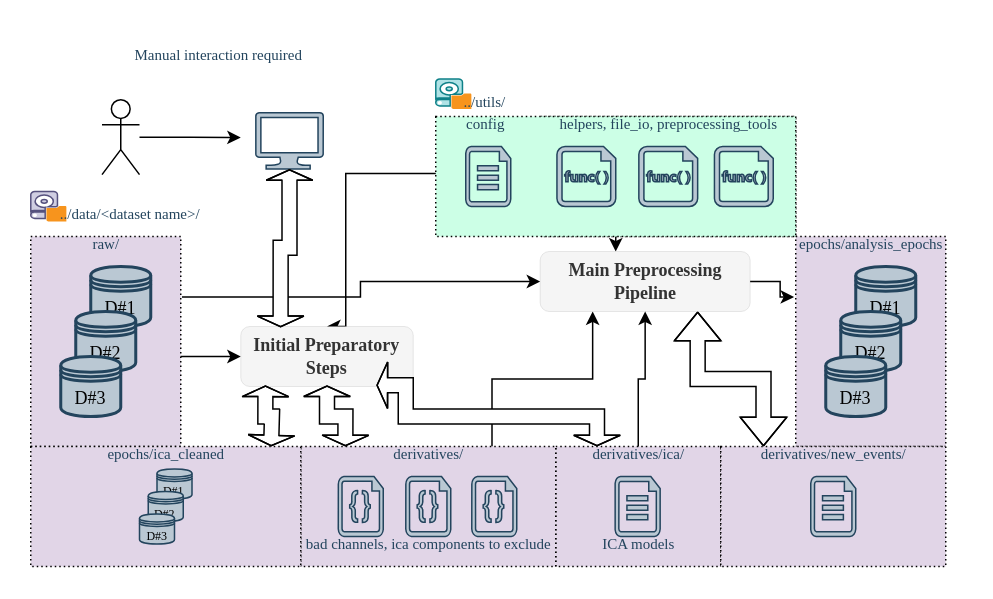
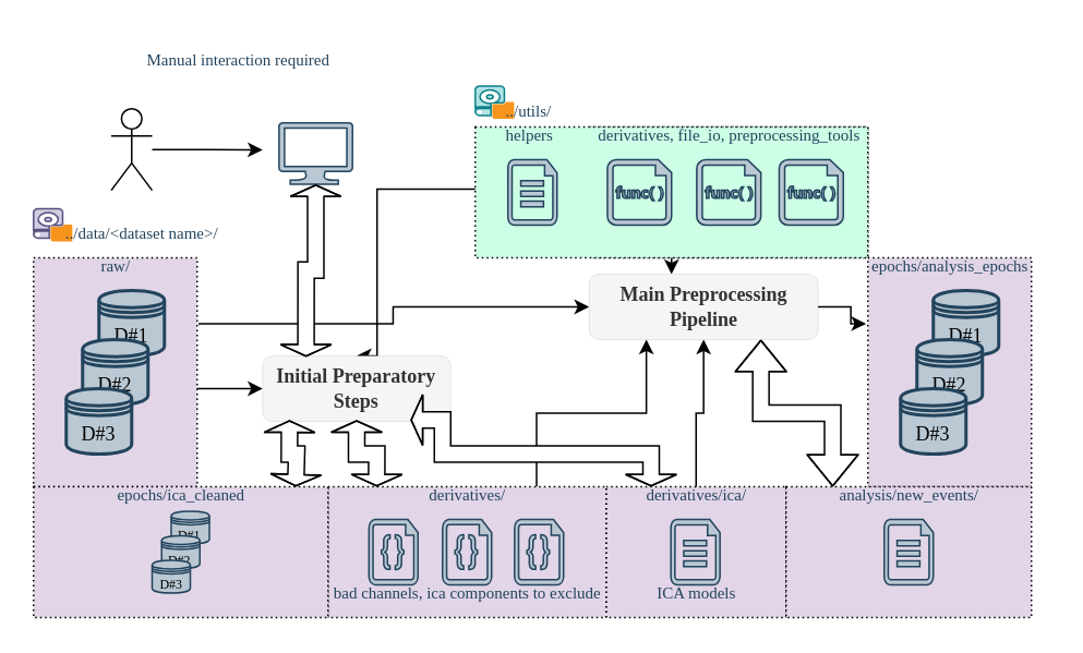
  <mxCell id="0" />
  <mxCell id="1" parent="0" />
  <mxCell id="2" style="edgeStyle=orthogonalEdgeStyle;rounded=0;orthogonalLoop=1;jettySize=auto;html=1;entryX=1.008;entryY=0.288;entryDx=0;entryDy=0;entryPerimeter=0;endArrow=none;startFill=1;startArrow=classic;" edge="1" parent="1" source="16" target="12"><mxGeometry relative="1" as="geometry" /></mxCell>
  <mxCell id="3" value="" style="rounded=0;whiteSpace=wrap;html=1;fillColor=#E1D5E7;dashed=1;dashPattern=1 2;" vertex="1" parent="1"><mxGeometry x="370" y="297" width="110" height="80" as="geometry" /></mxCell>
  <mxCell id="4" value="&lt;font style=&quot;font-size: 10px;&quot; face=&quot;Times New Roman&quot;&gt;derivatives/ica/&lt;/font&gt;" style="text;html=1;align=center;verticalAlign=middle;resizable=0;points=[];autosize=1;strokeColor=none;fillColor=none;fontColor=light-dark(#23445d, #ededed);" vertex="1" parent="1"><mxGeometry x="385" y="287" width="80" height="30" as="geometry" /></mxCell>
  <mxCell id="5" value="" style="rounded=0;whiteSpace=wrap;html=1;fillColor=#CCFFE6;dashed=1;dashPattern=1 2;movable=1;resizable=1;rotatable=1;deletable=1;editable=1;locked=0;connectable=1;" vertex="1" parent="1"><mxGeometry x="360" y="77" width="170" height="80" as="geometry" /></mxCell>
  <mxCell id="6" style="edgeStyle=orthogonalEdgeStyle;rounded=0;orthogonalLoop=1;jettySize=auto;html=1;exitX=0.75;exitY=0;exitDx=0;exitDy=0;entryX=0.25;entryY=1;entryDx=0;entryDy=0;" edge="1" parent="1" source="7" target="16"><mxGeometry relative="1" as="geometry" /></mxCell>
  <mxCell id="7" value="" style="rounded=0;whiteSpace=wrap;html=1;fillColor=#E1D5E7;dashed=1;dashPattern=1 2;" vertex="1" parent="1"><mxGeometry x="200" y="297" width="170" height="80" as="geometry" /></mxCell>
  <mxCell id="8" value="" style="edgeStyle=orthogonalEdgeStyle;rounded=0;orthogonalLoop=1;jettySize=auto;html=1;" edge="1" parent="1" source="10" target="16"><mxGeometry relative="1" as="geometry"><Array as="points"><mxPoint x="420" y="147" /><mxPoint x="420" y="147" /></Array></mxGeometry></mxCell>
  <mxCell id="9" style="edgeStyle=orthogonalEdgeStyle;rounded=0;orthogonalLoop=1;jettySize=auto;html=1;entryX=0.5;entryY=0;entryDx=0;entryDy=0;exitX=0.001;exitY=0.475;exitDx=0;exitDy=0;exitPerimeter=0;" edge="1" parent="1" source="10" target="14"><mxGeometry relative="1" as="geometry"><Array as="points"><mxPoint x="230" y="115" /></Array></mxGeometry></mxCell>
  <mxCell id="10" value="" style="rounded=0;whiteSpace=wrap;html=1;fillColor=#CCFFE6;dashed=1;dashPattern=1 2;movable=1;resizable=1;rotatable=1;deletable=1;editable=1;locked=0;connectable=1;" vertex="1" parent="1"><mxGeometry x="290" y="77" width="240" height="80" as="geometry" /></mxCell>
  <mxCell id="11" value="" style="rounded=0;whiteSpace=wrap;html=1;fillColor=#E1D5E7;dashed=1;dashPattern=1 2;" vertex="1" parent="1"><mxGeometry x="530" y="157" width="100" height="140" as="geometry" /></mxCell>
  <mxCell id="12" value="" style="rounded=0;whiteSpace=wrap;html=1;fillColor=#E1D5E7;dashed=1;dashPattern=1 2;fillStyle=auto;" vertex="1" parent="1"><mxGeometry x="20" y="157" width="100" height="140" as="geometry" /></mxCell>
  <mxCell id="13" value="&lt;font face=&quot;Times New Roman&quot;&gt;D#1&lt;/font&gt;" style="shape=datastore;whiteSpace=wrap;html=1;fillColor=#bac8d3;strokeColor=#23445d;strokeWidth=2;" parent="1" vertex="1"><mxGeometry x="60" y="177" width="40" height="40" as="geometry" /></mxCell>
  <mxCell id="14" value="&lt;font face=&quot;Times New Roman&quot;&gt;Initial Preparatory Steps&lt;/font&gt;" style="rounded=1;whiteSpace=wrap;html=1;fillColor=#f5f5f5;fontColor=#333333;strokeColor=#666666;strokeWidth=0;fontStyle=1" parent="1" vertex="1"><mxGeometry x="160" y="217" width="115" height="40" as="geometry" /></mxCell>
  <mxCell id="15" style="edgeStyle=orthogonalEdgeStyle;rounded=0;orthogonalLoop=1;jettySize=auto;html=1;entryX=0.19;entryY=0;entryDx=0;entryDy=0;entryPerimeter=0;exitX=0.75;exitY=1;exitDx=0;exitDy=0;shape=flexArrow;startArrow=block;" edge="1" parent="1" source="16" target="43"><mxGeometry relative="1" as="geometry"><mxPoint x="480" y="267" as="targetPoint" /></mxGeometry></mxCell>
  <mxCell id="16" value="&lt;font face=&quot;Times New Roman&quot;&gt;Main Preprocessing Pipeline&lt;/font&gt;" style="rounded=1;whiteSpace=wrap;html=1;fillColor=#f5f5f5;fontColor=#333333;strokeColor=#666666;strokeWidth=0;fontStyle=1" parent="1" vertex="1"><mxGeometry x="359.6" y="167" width="140" height="40" as="geometry" /></mxCell>
  <mxCell id="17" value="&lt;font face=&quot;Times New Roman&quot;&gt;D#2&lt;/font&gt;" style="shape=datastore;whiteSpace=wrap;html=1;fillColor=#bac8d3;strokeColor=#23445d;strokeWidth=2;" vertex="1" parent="1"><mxGeometry x="50" y="207" width="40" height="40" as="geometry" /></mxCell>
  <mxCell id="18" value="&lt;font face=&quot;Times New Roman&quot;&gt;D#3&lt;/font&gt;" style="shape=datastore;whiteSpace=wrap;html=1;fillColor=#bac8d3;strokeColor=#23445d;strokeWidth=2;" vertex="1" parent="1"><mxGeometry x="40" y="237" width="40" height="40" as="geometry" /></mxCell>
  <mxCell id="19" value="" style="verticalLabelPosition=bottom;html=1;verticalAlign=top;align=center;strokeColor=#23445d;fillColor=#bac8d3;shape=mxgraph.azure.cloud_services_configuration_file;pointerEvents=1;strokeWidth=1;" vertex="1" parent="1"><mxGeometry x="310" y="97" width="30" height="40" as="geometry" /></mxCell>
  <mxCell id="20" value="&lt;font style=&quot;font-size: 10px;&quot; face=&quot;Times New Roman&quot;&gt;raw/&lt;/font&gt;" style="text;html=1;align=center;verticalAlign=middle;resizable=0;points=[];autosize=1;strokeColor=none;fillColor=none;fontColor=light-dark(#23445d, #ededed);" vertex="1" parent="1"><mxGeometry x="50" y="147" width="40" height="30" as="geometry" /></mxCell>
- <mxCell id="21" value="&lt;font face=&quot;Times New Roman&quot; style=&quot;font-size: 10px;&quot;&gt;config&lt;/font&gt;" style="text;html=1;align=center;verticalAlign=middle;resizable=0;points=[];autosize=1;strokeColor=none;fillColor=none;fontColor=light-dark(#23445d, #ededed);" vertex="1" parent="1"><mxGeometry x="298.44" y="67" width="50" height="30" as="geometry" /></mxCell>
+ <mxCell id="21" value="&lt;font face=&quot;Times New Roman&quot; style=&quot;font-size: 10px;&quot;&gt;helpers&lt;/font&gt;" style="text;html=1;align=center;verticalAlign=middle;resizable=0;points=[];autosize=1;strokeColor=none;fillColor=none;fontColor=light-dark(#23445d, #ededed);" vertex="1" parent="1"><mxGeometry x="298.44" y="67" width="50" height="30" as="geometry" /></mxCell>
  <mxCell id="22" value="&lt;font face=&quot;Times New Roman&quot;&gt;D#1&lt;/font&gt;" style="shape=datastore;whiteSpace=wrap;html=1;fillColor=#bac8d3;strokeColor=#23445d;strokeWidth=2;" vertex="1" parent="1"><mxGeometry x="570" y="177" width="40" height="40" as="geometry" /></mxCell>
  <mxCell id="23" value="&lt;font face=&quot;Times New Roman&quot;&gt;D#2&lt;/font&gt;" style="shape=datastore;whiteSpace=wrap;html=1;fillColor=#bac8d3;strokeColor=#23445d;strokeWidth=2;" vertex="1" parent="1"><mxGeometry x="560" y="207" width="40" height="40" as="geometry" /></mxCell>
  <mxCell id="24" value="&lt;font face=&quot;Times New Roman&quot;&gt;D#3&lt;/font&gt;" style="shape=datastore;whiteSpace=wrap;html=1;fillColor=#bac8d3;strokeColor=#23445d;strokeWidth=2;" vertex="1" parent="1"><mxGeometry x="550" y="237" width="40" height="40" as="geometry" /></mxCell>
  <mxCell id="25" value="&lt;font style=&quot;font-size: 10px;&quot; face=&quot;Times New Roman&quot;&gt;epochs/analysis_epochs&lt;/font&gt;" style="text;html=1;align=center;verticalAlign=middle;resizable=0;points=[];autosize=1;strokeColor=none;fillColor=none;fontColor=light-dark(#23445d, #ededed);" vertex="1" parent="1"><mxGeometry x="520" y="147" width="120" height="30" as="geometry" /></mxCell>
  <mxCell id="26" style="edgeStyle=orthogonalEdgeStyle;rounded=0;orthogonalLoop=1;jettySize=auto;html=1;" edge="1" parent="1" source="27"><mxGeometry relative="1" as="geometry"><mxPoint x="160" y="91" as="targetPoint" /></mxGeometry></mxCell>
  <mxCell id="27" value="" style="shape=umlActor;verticalLabelPosition=bottom;verticalAlign=top;html=1;align=center;fontColor=light-dark(#23445d, #ededed);" vertex="1" parent="1"><mxGeometry x="67.5" y="65.75" width="25" height="50" as="geometry" /></mxCell>
  <mxCell id="28" value="" style="rounded=0;whiteSpace=wrap;html=1;fillColor=#E1D5E7;dashed=1;dashPattern=1 2;" vertex="1" parent="1"><mxGeometry x="20" y="297" width="180" height="80" as="geometry" /></mxCell>
  <mxCell id="29" value="&lt;font style=&quot;font-size: 10px;&quot; face=&quot;Times New Roman&quot;&gt;epochs/ica_cleaned&lt;/font&gt;" style="text;html=1;align=center;verticalAlign=middle;resizable=0;points=[];autosize=1;strokeColor=none;fillColor=none;fontColor=light-dark(#23445d, #ededed);" vertex="1" parent="1"><mxGeometry x="60" y="287" width="100" height="30" as="geometry" /></mxCell>
  <mxCell id="30" value="" style="group;strokeWidth=1;" vertex="1" connectable="0" parent="1"><mxGeometry x="92.5" y="312" width="35" height="50" as="geometry" /></mxCell>
  <mxCell id="31" value="&lt;font style=&quot;font-size: 8px;&quot; face=&quot;Times New Roman&quot;&gt;D#1&lt;/font&gt;" style="shape=datastore;whiteSpace=wrap;html=1;fillColor=#bac8d3;strokeColor=#23445d;strokeWidth=1;" vertex="1" parent="30"><mxGeometry x="11.667" width="23.333" height="20" as="geometry" /></mxCell>
  <mxCell id="32" value="&lt;font style=&quot;font-size: 8px;&quot; face=&quot;Times New Roman&quot;&gt;D#2&lt;/font&gt;" style="shape=datastore;whiteSpace=wrap;html=1;fillColor=#bac8d3;strokeColor=#23445d;strokeWidth=1;" vertex="1" parent="30"><mxGeometry x="5.833" y="15" width="23.333" height="20" as="geometry" /></mxCell>
  <mxCell id="33" value="&lt;font style=&quot;font-size: 8px;&quot; face=&quot;Times New Roman&quot;&gt;D#3&lt;/font&gt;" style="shape=datastore;whiteSpace=wrap;html=1;fillColor=#bac8d3;strokeColor=#23445d;strokeWidth=1;" vertex="1" parent="30"><mxGeometry y="30" width="23.333" height="20" as="geometry" /></mxCell>
  <mxCell id="34" value="&lt;font style=&quot;font-size: 10px;&quot; face=&quot;Times New Roman&quot;&gt;derivatives/&lt;/font&gt;" style="text;html=1;align=center;verticalAlign=middle;resizable=0;points=[];autosize=1;strokeColor=none;fillColor=none;fontColor=light-dark(#23445d, #ededed);" vertex="1" parent="1"><mxGeometry x="250" y="287" width="70" height="30" as="geometry" /></mxCell>
  <mxCell id="35" value="" style="verticalLabelPosition=bottom;html=1;verticalAlign=top;align=center;strokeColor=#23445d;fillColor=#bac8d3;shape=mxgraph.azure.code_file;pointerEvents=1;strokeWidth=1;" vertex="1" parent="1"><mxGeometry x="225" y="317" width="30" height="40" as="geometry" /></mxCell>
- <mxCell id="36" value="&lt;font face=&quot;Times New Roman&quot;&gt;&lt;span style=&quot;font-size: 10px;&quot;&gt;helpers, file_io, preprocessing_tools&lt;/span&gt;&lt;/font&gt;" style="text;html=1;align=center;verticalAlign=middle;resizable=0;points=[];autosize=1;strokeColor=none;fillColor=none;fontColor=light-dark(#23445d, #ededed);" vertex="1" parent="1"><mxGeometry x="360" y="67" width="170" height="30" as="geometry" /></mxCell>
+ <mxCell id="36" value="&lt;font face=&quot;Times New Roman&quot;&gt;&lt;span style=&quot;font-size: 10px;&quot;&gt;derivatives, file_io, preprocessing_tools&lt;/span&gt;&lt;/font&gt;" style="text;html=1;align=center;verticalAlign=middle;resizable=0;points=[];autosize=1;strokeColor=none;fillColor=none;fontColor=light-dark(#23445d, #ededed);" vertex="1" parent="1"><mxGeometry x="360" y="67" width="170" height="30" as="geometry" /></mxCell>
  <mxCell id="37" value="" style="sketch=0;aspect=fixed;pointerEvents=1;shadow=0;dashed=0;html=1;strokeColor=#23445d;labelPosition=center;verticalLabelPosition=bottom;verticalAlign=top;align=center;fillColor=#bac8d3;shape=mxgraph.mscae.enterprise.code_file;strokeWidth=1;" vertex="1" parent="1"><mxGeometry x="475.8" y="97" width="39.2" height="40" as="geometry" /></mxCell>
  <mxCell id="38" value="" style="group" vertex="1" connectable="0" parent="1"><mxGeometry x="290" y="52" width="66.88" height="30" as="geometry" /></mxCell>
  <mxCell id="39" value="" style="shadow=0;dashed=0;html=1;strokeColor=#0e8088;fillColor=#b0e3e6;labelPosition=center;verticalLabelPosition=bottom;verticalAlign=top;align=center;outlineConnect=0;shape=mxgraph.veeam.local_disk;strokeWidth=1;" vertex="1" parent="38"><mxGeometry width="23.75" height="20" as="geometry" /></mxCell>
  <mxCell id="40" value="&lt;font style=&quot;font-size: 10px; color: light-dark(rgb(35, 68, 93), rgb(237, 237, 237));&quot; face=&quot;Times New Roman&quot;&gt;../utils/&lt;/font&gt;" style="text;html=1;align=left;verticalAlign=middle;resizable=0;points=[];autosize=1;strokeColor=none;fillColor=none;fontStyle=0" vertex="1" parent="38"><mxGeometry x="16.88" width="50" height="30" as="geometry" /></mxCell>
  <mxCell id="41" value="" style="verticalLabelPosition=bottom;html=1;verticalAlign=top;align=center;strokeColor=#23445d;fillColor=#bac8d3;shape=mxgraph.azure.code_file;pointerEvents=1;strokeWidth=1;" vertex="1" parent="1"><mxGeometry x="270" y="317" width="30" height="40" as="geometry" /></mxCell>
  <mxCell id="42" value="" style="verticalLabelPosition=bottom;html=1;verticalAlign=top;align=center;strokeColor=#23445d;fillColor=#bac8d3;shape=mxgraph.azure.code_file;pointerEvents=1;strokeWidth=1;" vertex="1" parent="1"><mxGeometry x="314" y="317" width="30" height="40" as="geometry" /></mxCell>
  <mxCell id="43" value="" style="rounded=0;whiteSpace=wrap;html=1;fillColor=#E1D5E7;dashed=1;dashPattern=1 2;" vertex="1" parent="1"><mxGeometry x="480" y="297" width="150" height="80" as="geometry" /></mxCell>
- <mxCell id="44" value="&lt;font style=&quot;font-size: 10px;&quot; face=&quot;Times New Roman&quot;&gt;derivatives/new_events/&lt;/font&gt;" style="text;html=1;align=center;verticalAlign=middle;resizable=0;points=[];autosize=1;strokeColor=none;fillColor=none;fontColor=light-dark(#23445d, #ededed);" vertex="1" parent="1"><mxGeometry x="495" y="287" width="120" height="30" as="geometry" /></mxCell>
+ <mxCell id="44" value="&lt;font style=&quot;font-size: 10px;&quot; face=&quot;Times New Roman&quot;&gt;analysis/new_events/&lt;/font&gt;" style="text;html=1;align=center;verticalAlign=middle;resizable=0;points=[];autosize=1;strokeColor=none;fillColor=none;fontColor=light-dark(#23445d, #ededed);" vertex="1" parent="1"><mxGeometry x="495" y="287" width="120" height="30" as="geometry" /></mxCell>
  <mxCell id="45" value="" style="verticalLabelPosition=bottom;html=1;verticalAlign=top;align=center;strokeColor=#23445d;fillColor=#bac8d3;shape=mxgraph.azure.cloud_services_configuration_file;pointerEvents=1;strokeWidth=1;" vertex="1" parent="1"><mxGeometry x="409.6" y="317" width="30" height="40" as="geometry" /></mxCell>
  <mxCell id="46" value="" style="verticalLabelPosition=bottom;html=1;verticalAlign=top;align=center;strokeColor=#23445d;fillColor=#bac8d3;shape=mxgraph.azure.cloud_services_configuration_file;pointerEvents=1;strokeWidth=1;" vertex="1" parent="1"><mxGeometry x="540" y="317" width="30" height="40" as="geometry" /></mxCell>
  <mxCell id="47" value="" style="sketch=0;aspect=fixed;pointerEvents=1;shadow=0;dashed=0;html=1;strokeColor=#23445d;labelPosition=center;verticalLabelPosition=bottom;verticalAlign=top;align=center;fillColor=#bac8d3;shape=mxgraph.mscae.enterprise.code_file;strokeWidth=1;" vertex="1" parent="1"><mxGeometry x="425.4" y="97" width="39.2" height="40" as="geometry" /></mxCell>
  <mxCell id="48" value="" style="sketch=0;aspect=fixed;pointerEvents=1;shadow=0;dashed=0;html=1;strokeColor=#23445d;labelPosition=center;verticalLabelPosition=bottom;verticalAlign=top;align=center;fillColor=#bac8d3;shape=mxgraph.mscae.enterprise.code_file;strokeWidth=1;" vertex="1" parent="1"><mxGeometry x="370.8" y="97" width="39.2" height="40" as="geometry" /></mxCell>
  <mxCell id="49" value="&lt;font face=&quot;Times New Roman&quot;&gt;&lt;span style=&quot;font-size: 10px;&quot;&gt;bad channels, ica components to exclude&lt;/span&gt;&lt;/font&gt;" style="text;html=1;align=center;verticalAlign=middle;resizable=0;points=[];autosize=1;strokeColor=none;fillColor=none;fontColor=light-dark(#23445d, #ededed);" vertex="1" parent="1"><mxGeometry x="190" y="347" width="190" height="30" as="geometry" /></mxCell>
  <mxCell id="50" value="&lt;font face=&quot;Times New Roman&quot;&gt;&lt;span style=&quot;font-size: 10px;&quot;&gt;ICA models&lt;/span&gt;&lt;/font&gt;" style="text;html=1;align=center;verticalAlign=middle;resizable=0;points=[];autosize=1;strokeColor=none;fillColor=none;fontColor=light-dark(#23445d, #ededed);" vertex="1" parent="1"><mxGeometry x="390" y="347" width="70" height="30" as="geometry" /></mxCell>
  <mxCell id="51" value="" style="verticalLabelPosition=bottom;html=1;verticalAlign=top;align=center;strokeColor=#23445d;fillColor=#bac8d3;shape=mxgraph.azure.computer;pointerEvents=1;" vertex="1" parent="1"><mxGeometry x="170" y="74.5" width="45" height="37.5" as="geometry" /></mxCell>
  <mxCell id="52" value="" style="shadow=0;dashed=0;html=1;strokeColor=#56517e;fillColor=#d0cee2;labelPosition=center;verticalLabelPosition=bottom;verticalAlign=top;align=center;outlineConnect=0;shape=mxgraph.veeam.local_disk;strokeWidth=1;" vertex="1" parent="1"><mxGeometry x="20" y="127" width="23.75" height="20" as="geometry" /></mxCell>
  <mxCell id="53" value="&lt;font face=&quot;Times New Roman&quot; style=&quot;font-size: 10px; color: light-dark(rgb(35, 68, 93), rgb(237, 237, 237));&quot;&gt;../data/&amp;lt;&lt;/font&gt;&lt;span style=&quot;color: rgb(35, 68, 93); font-family: &amp;quot;Times New Roman&amp;quot;; font-size: 10px;&quot;&gt;dataset name&amp;gt;/&lt;/span&gt;" style="text;html=1;align=center;verticalAlign=middle;resizable=0;points=[];autosize=1;strokeColor=none;fillColor=none;fontStyle=0" vertex="1" parent="1"><mxGeometry x="25.75" y="127" width="120" height="30" as="geometry" /></mxCell>
  <mxCell id="54" value="&lt;font face=&quot;Times New Roman&quot;&gt;&lt;span style=&quot;font-size: 10px;&quot;&gt;Manual interaction required&lt;/span&gt;&lt;/font&gt;" style="text;html=1;align=center;verticalAlign=middle;resizable=0;points=[];autosize=1;strokeColor=none;fillColor=none;fontColor=light-dark(#23445d, #ededed);" vertex="1" parent="1"><mxGeometry x="75" y="20.75" width="140" height="30" as="geometry" /></mxCell>
  <mxCell id="55" style="edgeStyle=orthogonalEdgeStyle;rounded=0;orthogonalLoop=1;jettySize=auto;html=1;entryX=0.175;entryY=0;entryDx=0;entryDy=0;entryPerimeter=0;curved=0;shape=flexArrow;endSize=2;startSize=2;targetPerimeterSpacing=0;sourcePerimeterSpacing=0;strokeColor=default;strokeWidth=1;startArrow=block;exitX=0.5;exitY=0.979;exitDx=0;exitDy=0;exitPerimeter=0;" edge="1" parent="1" source="14" target="7"><mxGeometry relative="1" as="geometry" /></mxCell>
  <mxCell id="56" style="edgeStyle=orthogonalEdgeStyle;rounded=0;orthogonalLoop=1;jettySize=auto;html=1;entryX=0.175;entryY=0;entryDx=0;entryDy=0;entryPerimeter=0;curved=0;shape=flexArrow;endSize=2;startSize=2;targetPerimeterSpacing=0;sourcePerimeterSpacing=0;strokeColor=default;strokeWidth=1;startArrow=block;exitX=0.143;exitY=0.981;exitDx=0;exitDy=0;exitPerimeter=0;" edge="1" parent="1" source="14"><mxGeometry relative="1" as="geometry"><mxPoint x="180.25" y="267" as="sourcePoint" /><mxPoint x="180.25" y="297" as="targetPoint" /></mxGeometry></mxCell>
  <mxCell id="57" style="edgeStyle=orthogonalEdgeStyle;rounded=0;orthogonalLoop=1;jettySize=auto;html=1;curved=0;shape=flexArrow;endSize=2;startSize=2;targetPerimeterSpacing=0;sourcePerimeterSpacing=0;strokeColor=default;strokeWidth=1;startArrow=block;exitX=0.786;exitY=0.979;exitDx=0;exitDy=0;exitPerimeter=0;entryX=0.25;entryY=0;entryDx=0;entryDy=0;fillColor=default;" edge="1" parent="1" source="14" target="3"><mxGeometry relative="1" as="geometry"><mxPoint x="270.25" y="267" as="sourcePoint" /><mxPoint x="480" y="277" as="targetPoint" /><Array as="points"><mxPoint x="270" y="277" /><mxPoint x="397" y="277" /></Array></mxGeometry></mxCell>
  <mxCell id="58" style="edgeStyle=orthogonalEdgeStyle;rounded=0;orthogonalLoop=1;jettySize=auto;html=1;entryX=0.231;entryY=0.014;entryDx=0;entryDy=0;entryPerimeter=0;curved=0;shape=flexArrow;endSize=2;startSize=2;targetPerimeterSpacing=0;sourcePerimeterSpacing=0;strokeColor=default;strokeWidth=1;startArrow=block;exitX=0.5;exitY=1;exitDx=0;exitDy=0;exitPerimeter=0;fillColor=default;" edge="1" parent="1" source="51" target="14"><mxGeometry relative="1" as="geometry"><mxPoint x="189.69" y="177" as="sourcePoint" /><mxPoint x="189.94" y="216" as="targetPoint" /></mxGeometry></mxCell>
  <mxCell id="59" style="edgeStyle=orthogonalEdgeStyle;rounded=0;orthogonalLoop=1;jettySize=auto;html=1;entryX=1;entryY=0.571;entryDx=0;entryDy=0;entryPerimeter=0;startArrow=classic;startFill=1;endArrow=none;" edge="1" parent="1" source="14" target="12"><mxGeometry relative="1" as="geometry" /></mxCell>
  <mxCell id="60" style="edgeStyle=orthogonalEdgeStyle;rounded=0;orthogonalLoop=1;jettySize=auto;html=1;exitX=0.5;exitY=0;exitDx=0;exitDy=0;entryX=0.5;entryY=1;entryDx=0;entryDy=0;" edge="1" parent="1" source="3" target="16"><mxGeometry relative="1" as="geometry" /></mxCell>
  <mxCell id="61" style="edgeStyle=orthogonalEdgeStyle;rounded=0;orthogonalLoop=1;jettySize=auto;html=1;entryX=-0.011;entryY=0.288;entryDx=0;entryDy=0;entryPerimeter=0;" edge="1" parent="1" source="16" target="11"><mxGeometry relative="1" as="geometry" /></mxCell>
